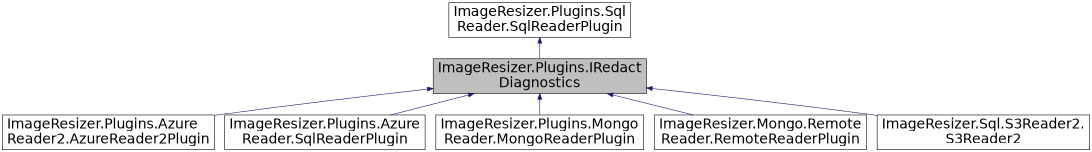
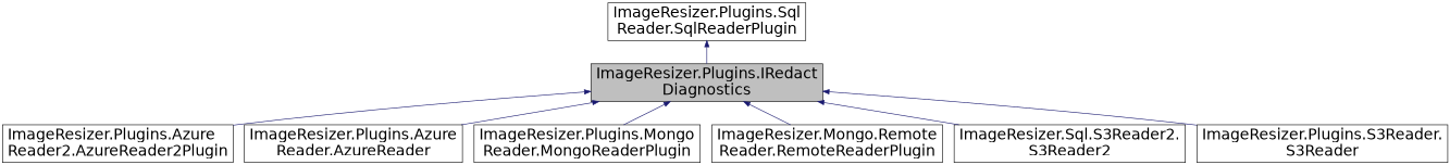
  digraph {
    rankdir=TB
    node [color=black fillcolor=white fontname=Helvetica fontsize=24 shape=record style=filled]
    edge [color=midnightblue dir=back fontname=Helvetica fontsize=24 labelfontname=Helvetica labelfontsize=24 style=solid]
    n1 [fillcolor=grey75 fontcolor=black height=0.2 label="ImageResizer.Plugins.IRedact\lDiagnostics" width=0.4]
    n2 [height=0.2 label="ImageResizer.Plugins.Azure\lReader2.AzureReader2Plugin" width=0.4]
-   n3 [height=0.2 label="ImageResizer.Plugins.Azure\lReader.SqlReaderPlugin" width=0.4]
+   n3 [height=0.2 label="ImageResizer.Plugins.Azure\lReader.AzureReader" width=0.4]
    n4 [height=0.2 label="ImageResizer.Plugins.Mongo\lReader.MongoReaderPlugin" width=0.4]
    n5 [height=0.2 label="ImageResizer.Mongo.Remote\lReader.RemoteReaderPlugin" width=0.4]
    n6 [height=0.2 label="ImageResizer.Sql.S3Reader2.\lS3Reader2" width=0.4]
+   n7 [height=0.2 label="ImageResizer.Plugins.S3Reader.\lS3Reader" width=0.4]
    n8 [height=0.2 label="ImageResizer.Plugins.Sql\lReader.SqlReaderPlugin" width=0.4]
    n1 -> n2
    n1 -> n3
    n1 -> n4
    n1 -> n5
    n1 -> n6
+   n1 -> n7
    n8 -> n1
  }
